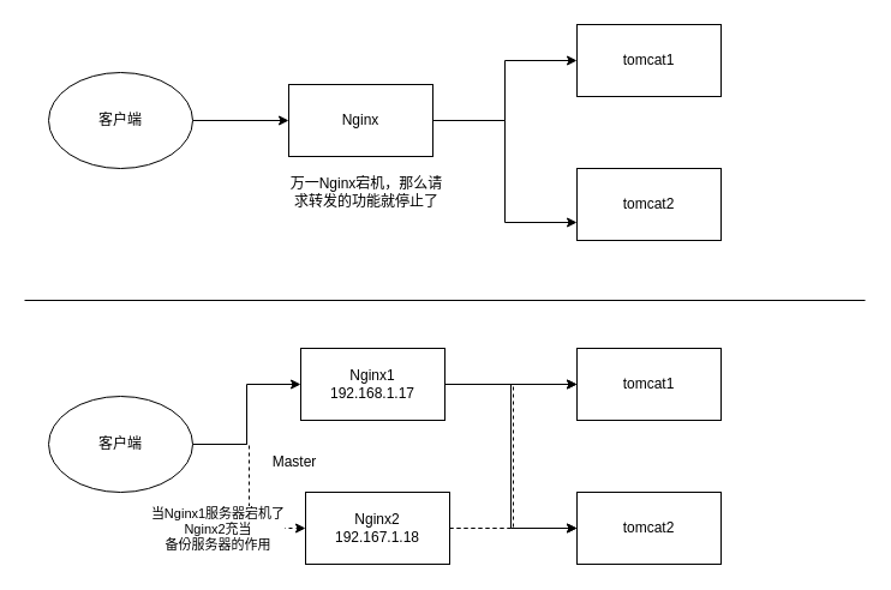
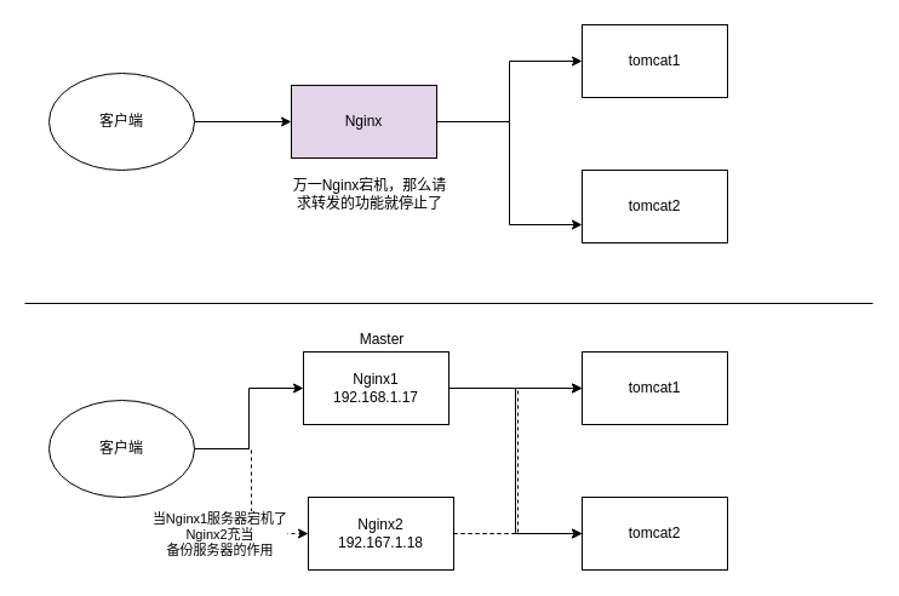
  <mxCell id="0" />
  <mxCell id="1" parent="0" />
  <mxCell id="2" style="edgeStyle=orthogonalEdgeStyle;rounded=0;orthogonalLoop=1;jettySize=auto;html=1;" edge="1" parent="1" source="3" target="6"><mxGeometry relative="1" as="geometry" /></mxCell>
  <mxCell id="3" value="客户端" style="ellipse;whiteSpace=wrap;html=1;" vertex="1" parent="1"><mxGeometry x="40" y="60" width="120" height="80" as="geometry" /></mxCell>
  <mxCell id="4" style="edgeStyle=orthogonalEdgeStyle;rounded=0;orthogonalLoop=1;jettySize=auto;html=1;" edge="1" parent="1" source="6" target="7"><mxGeometry relative="1" as="geometry" /></mxCell>
  <mxCell id="5" style="edgeStyle=orthogonalEdgeStyle;rounded=0;orthogonalLoop=1;jettySize=auto;html=1;entryX=0;entryY=0.75;entryDx=0;entryDy=0;" edge="1" parent="1" source="6" target="8"><mxGeometry relative="1" as="geometry" /></mxCell>
- <mxCell id="6" value="Nginx" style="rounded=0;whiteSpace=wrap;html=1;" vertex="1" parent="1"><mxGeometry x="240" y="70" width="120" height="60" as="geometry" /></mxCell>
+ <mxCell id="6" value="Nginx" style="rounded=0;whiteSpace=wrap;html=1;fillColor=#e1d5e7;" vertex="1" parent="1"><mxGeometry x="240" y="70" width="120" height="60" as="geometry" /></mxCell>
  <mxCell id="7" value="tomcat1" style="rounded=0;whiteSpace=wrap;html=1;" vertex="1" parent="1"><mxGeometry x="480" y="20" width="120" height="60" as="geometry" /></mxCell>
  <mxCell id="8" value="tomcat2" style="rounded=0;whiteSpace=wrap;html=1;" vertex="1" parent="1"><mxGeometry x="480" y="140" width="120" height="60" as="geometry" /></mxCell>
  <mxCell id="9" value="万一Nginx宕机，那么请求转发的功能就停止了" style="text;html=1;strokeColor=none;fillColor=none;align=center;verticalAlign=middle;whiteSpace=wrap;rounded=0;" vertex="1" parent="1"><mxGeometry x="240" y="150" width="130" height="20" as="geometry" /></mxCell>
  <mxCell id="10" value="" style="endArrow=none;html=1;" edge="1" parent="1"><mxGeometry width="50" height="50" relative="1" as="geometry"><mxPoint x="20" y="250" as="sourcePoint" /><mxPoint x="720" y="250" as="targetPoint" /></mxGeometry></mxCell>
  <mxCell id="11" style="edgeStyle=orthogonalEdgeStyle;rounded=0;orthogonalLoop=1;jettySize=auto;html=1;entryX=0;entryY=0.5;entryDx=0;entryDy=0;" edge="1" parent="1" source="14" target="17"><mxGeometry relative="1" as="geometry" /></mxCell>
  <mxCell id="12" style="edgeStyle=orthogonalEdgeStyle;rounded=0;orthogonalLoop=1;jettySize=auto;html=1;entryX=0;entryY=0.5;entryDx=0;entryDy=0;dashed=1;" edge="1" parent="1" source="14" target="22"><mxGeometry relative="1" as="geometry" /></mxCell>
  <mxCell id="13" value="当Nginx1服务器宕机了&lt;br&gt;Nginx2充当&lt;br&gt;备份服务器的作用" style="edgeLabel;html=1;align=center;verticalAlign=middle;resizable=0;points=[];" vertex="1" connectable="0" parent="12"><mxGeometry x="0.207" y="2" relative="1" as="geometry"><mxPoint x="-29" y="18" as="offset" /></mxGeometry></mxCell>
  <mxCell id="14" value="客户端" style="ellipse;whiteSpace=wrap;html=1;" vertex="1" parent="1"><mxGeometry x="40" y="330" width="120" height="80" as="geometry" /></mxCell>
  <mxCell id="15" style="edgeStyle=orthogonalEdgeStyle;rounded=0;orthogonalLoop=1;jettySize=auto;html=1;entryX=0;entryY=0.5;entryDx=0;entryDy=0;" edge="1" parent="1" source="17" target="18"><mxGeometry relative="1" as="geometry" /></mxCell>
  <mxCell id="16" style="edgeStyle=orthogonalEdgeStyle;rounded=0;orthogonalLoop=1;jettySize=auto;html=1;entryX=0;entryY=0.5;entryDx=0;entryDy=0;" edge="1" parent="1" source="17" target="19"><mxGeometry relative="1" as="geometry" /></mxCell>
  <mxCell id="17" value="Nginx1&lt;br&gt;192.168.1.17" style="rounded=0;whiteSpace=wrap;html=1;" vertex="1" parent="1"><mxGeometry x="250" y="290" width="120" height="60" as="geometry" /></mxCell>
  <mxCell id="18" value="tomcat1" style="rounded=0;whiteSpace=wrap;html=1;" vertex="1" parent="1"><mxGeometry x="480" y="290" width="120" height="60" as="geometry" /></mxCell>
  <mxCell id="19" value="tomcat2" style="rounded=0;whiteSpace=wrap;html=1;" vertex="1" parent="1"><mxGeometry x="480" y="410" width="120" height="60" as="geometry" /></mxCell>
  <mxCell id="20" style="edgeStyle=orthogonalEdgeStyle;rounded=0;orthogonalLoop=1;jettySize=auto;html=1;entryX=0;entryY=0.5;entryDx=0;entryDy=0;dashed=1;" edge="1" parent="1" source="22" target="18"><mxGeometry relative="1" as="geometry" /></mxCell>
  <mxCell id="21" style="edgeStyle=orthogonalEdgeStyle;rounded=0;orthogonalLoop=1;jettySize=auto;html=1;dashed=1;" edge="1" parent="1" source="22" target="19"><mxGeometry relative="1" as="geometry" /></mxCell>
  <mxCell id="22" value="Nginx2&lt;br&gt;192.167.1.18" style="rounded=0;whiteSpace=wrap;html=1;" vertex="1" parent="1"><mxGeometry x="254" y="410" width="120" height="60" as="geometry" /></mxCell>
- <mxCell id="23" value="Master" style="text;html=1;strokeColor=none;fillColor=none;align=center;verticalAlign=middle;whiteSpace=wrap;rounded=0;" vertex="1" parent="1"><mxGeometry x="200" y="375" width="90" height="20" as="geometry" /></mxCell>
+ <mxCell id="23" value="Master" style="text;html=1;strokeColor=none;fillColor=none;align=center;verticalAlign=middle;whiteSpace=wrap;rounded=0;" vertex="1" parent="1"><mxGeometry x="270" y="270" width="90" height="20" as="geometry" /></mxCell>
